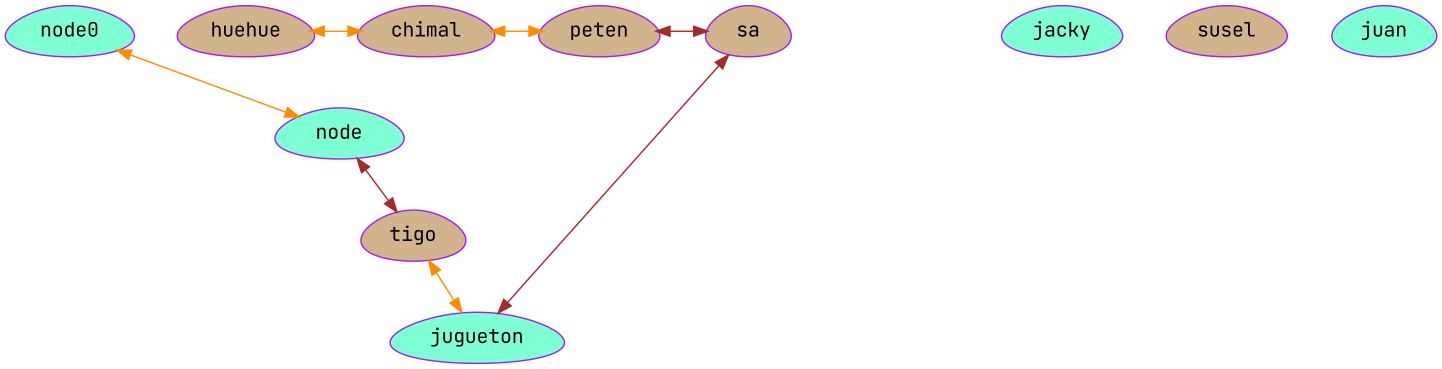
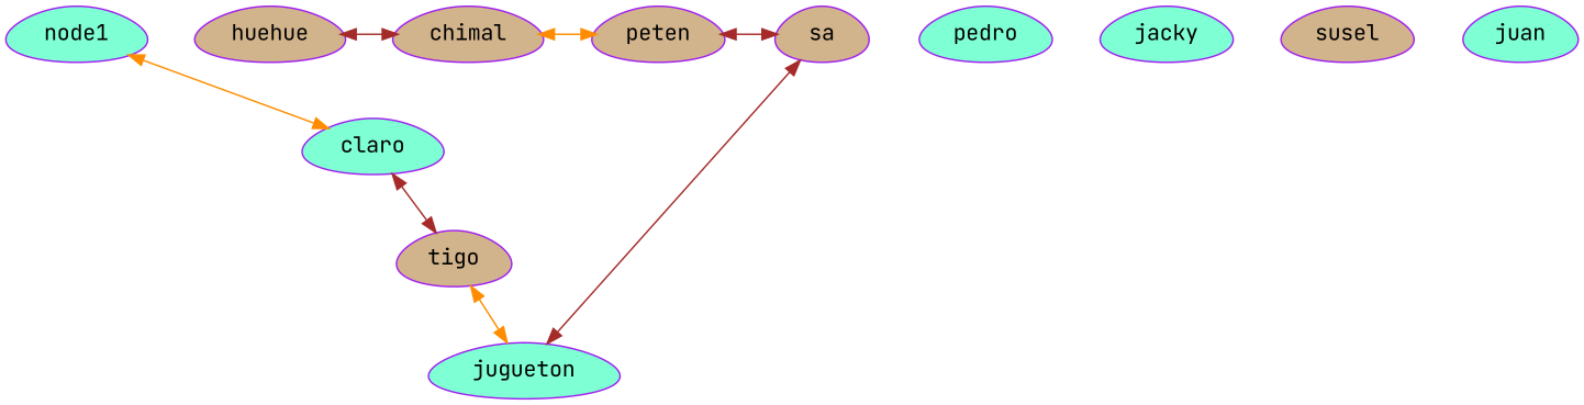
  digraph {
    fontname="JetBrains Mono"
    nodesep=0.5
    rankdir=TB
    node [color=purple fillcolor=aquamarine fontname="JetBrains Mono" shape=egg style=filled]
    edge [color=darkorange dir=both fontname="JetBrains Mono"]
-   node0
+   node0 [label=node1]
    n2 [fillcolor=tan label=huehue]
    n3 [fillcolor=tan label=chimal]
    n4 [fillcolor=tan label=peten]
    n5 [fillcolor=tan label=sa]
-   n6 [label="node"]
+   n6 [label=claro]
    n7 [fillcolor=tan label=tigo]
    n8 [label=jugueton]
+   n9 [label=pedro]
    n10 [label=jacky]
    n11 [fillcolor=tan label=susel]
    n12 [label=juan]
    subgraph sub_1 {
      rank=same
      node0
      n2
      n3
      n4
      n5
    }
    node0 -> n6
-   n2 -> n3
+   n2 -> n3 [color=brown]
    n3 -> n4
    n4 -> n5 [color=brown]
    n6 -> n7 [color=brown]
    n7 -> n8
    n8 -> n5 [color=brown]
  }
